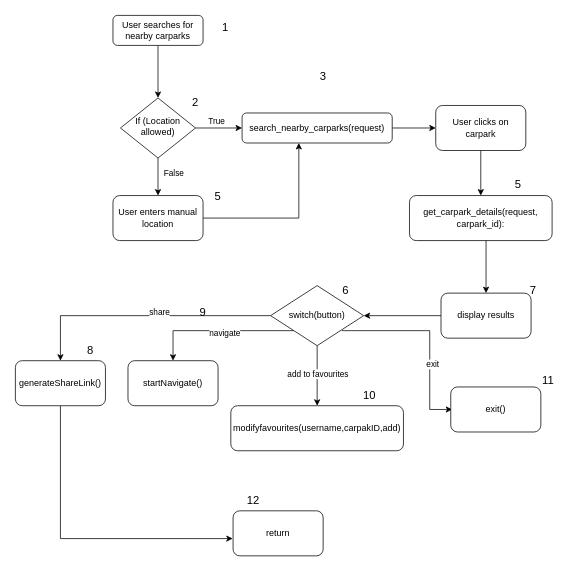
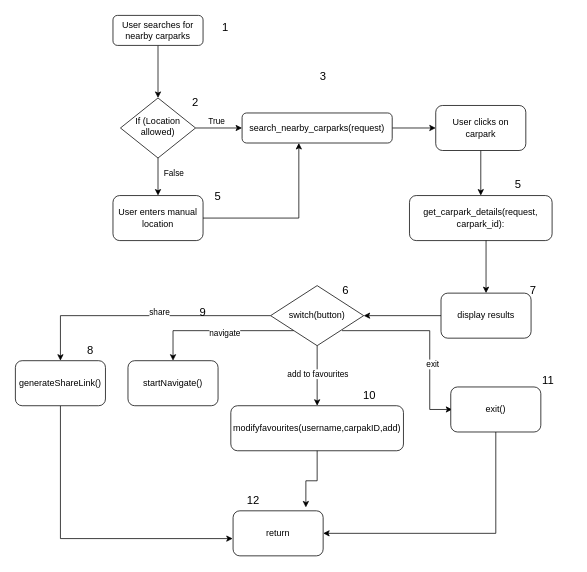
  <mxCell id="0" />
  <mxCell id="1" parent="0" />
  <mxCell id="2" style="edgeStyle=orthogonalEdgeStyle;rounded=0;orthogonalLoop=1;jettySize=auto;html=1;exitX=0.5;exitY=1;exitDx=0;exitDy=0;entryX=0.5;entryY=0;entryDx=0;entryDy=0;" parent="1" source="3" target="8" edge="1"><mxGeometry relative="1" as="geometry" /></mxCell>
  <mxCell id="3" value="User searches for nearby carparks" style="rounded=1;whiteSpace=wrap;html=1;fontSize=12;glass=0;strokeWidth=1;shadow=0;" parent="1" vertex="1"><mxGeometry x="150" y="20" width="120" height="40" as="geometry" /></mxCell>
  <mxCell id="4" style="edgeStyle=orthogonalEdgeStyle;rounded=0;orthogonalLoop=1;jettySize=auto;html=1;exitX=1;exitY=0.5;exitDx=0;exitDy=0;entryX=0;entryY=0.5;entryDx=0;entryDy=0;" parent="1" source="8" target="10" edge="1"><mxGeometry relative="1" as="geometry" /></mxCell>
  <mxCell id="5" value="True" style="edgeLabel;html=1;align=center;verticalAlign=middle;resizable=0;points=[];" parent="4" vertex="1" connectable="0"><mxGeometry x="-0.12" y="-2" relative="1" as="geometry"><mxPoint y="-12" as="offset" /></mxGeometry></mxCell>
  <mxCell id="6" style="edgeStyle=orthogonalEdgeStyle;rounded=0;orthogonalLoop=1;jettySize=auto;html=1;exitX=0.5;exitY=1;exitDx=0;exitDy=0;entryX=0.5;entryY=0;entryDx=0;entryDy=0;" parent="1" source="8" target="11" edge="1"><mxGeometry relative="1" as="geometry"><mxPoint x="210" y="250" as="targetPoint" /></mxGeometry></mxCell>
  <mxCell id="7" value="False" style="edgeLabel;html=1;align=center;verticalAlign=middle;resizable=0;points=[];" parent="6" vertex="1" connectable="0"><mxGeometry x="-0.44" y="1" relative="1" as="geometry"><mxPoint x="19" y="6" as="offset" /></mxGeometry></mxCell>
  <mxCell id="8" value="If (Location allowed)" style="rhombus;whiteSpace=wrap;html=1;shadow=0;fontFamily=Helvetica;fontSize=12;align=center;strokeWidth=1;spacing=6;spacingTop=-4;" parent="1" vertex="1"><mxGeometry x="160" y="130" width="100" height="80" as="geometry" /></mxCell>
  <mxCell id="9" style="edgeStyle=orthogonalEdgeStyle;rounded=0;orthogonalLoop=1;jettySize=auto;html=1;exitX=1;exitY=0.5;exitDx=0;exitDy=0;" parent="1" source="10" target="14" edge="1"><mxGeometry relative="1" as="geometry"><mxPoint x="550" y="170" as="targetPoint" /></mxGeometry></mxCell>
  <mxCell id="10" value="search_nearby_carparks(request)" style="rounded=1;whiteSpace=wrap;html=1;fontSize=12;glass=0;strokeWidth=1;shadow=0;" parent="1" vertex="1"><mxGeometry x="322" y="150" width="200" height="40" as="geometry" /></mxCell>
  <mxCell id="11" value="User enters manual location" style="rounded=1;whiteSpace=wrap;html=1;" parent="1" vertex="1"><mxGeometry x="150" y="260" width="120" height="60" as="geometry" /></mxCell>
  <mxCell id="12" style="edgeStyle=orthogonalEdgeStyle;rounded=0;orthogonalLoop=1;jettySize=auto;html=1;exitX=1;exitY=0.5;exitDx=0;exitDy=0;entryX=0.378;entryY=1;entryDx=0;entryDy=0;entryPerimeter=0;" parent="1" source="11" target="10" edge="1"><mxGeometry relative="1" as="geometry" /></mxCell>
  <mxCell id="13" style="edgeStyle=orthogonalEdgeStyle;rounded=0;orthogonalLoop=1;jettySize=auto;html=1;exitX=0.5;exitY=1;exitDx=0;exitDy=0;" parent="1" source="14" target="16" edge="1"><mxGeometry relative="1" as="geometry"><mxPoint x="640" y="260" as="targetPoint" /></mxGeometry></mxCell>
  <mxCell id="14" value="User clicks on carpark" style="rounded=1;whiteSpace=wrap;html=1;" parent="1" vertex="1"><mxGeometry x="580" y="140" width="120" height="60" as="geometry" /></mxCell>
  <mxCell id="15" style="edgeStyle=orthogonalEdgeStyle;rounded=0;orthogonalLoop=1;jettySize=auto;html=1;exitX=0.537;exitY=0.975;exitDx=0;exitDy=0;entryX=0.5;entryY=0;entryDx=0;entryDy=0;exitPerimeter=0;" parent="1" source="16" target="18" edge="1"><mxGeometry relative="1" as="geometry"><Array as="points" /></mxGeometry></mxCell>
  <mxCell id="16" value="get_carpark_details(request, carpark_id):" style="rounded=1;whiteSpace=wrap;html=1;" parent="1" vertex="1"><mxGeometry x="545" y="260" width="190" height="60" as="geometry" /></mxCell>
  <mxCell id="17" style="edgeStyle=orthogonalEdgeStyle;rounded=0;orthogonalLoop=1;jettySize=auto;html=1;exitX=0;exitY=0.5;exitDx=0;exitDy=0;" parent="1" source="18" target="28" edge="1"><mxGeometry relative="1" as="geometry"><mxPoint x="520" y="420" as="targetPoint" /></mxGeometry></mxCell>
  <mxCell id="18" value="display results" style="rounded=1;whiteSpace=wrap;html=1;" parent="1" vertex="1"><mxGeometry x="587" y="390" width="120" height="60" as="geometry" /></mxCell>
  <mxCell id="19" style="edgeStyle=orthogonalEdgeStyle;rounded=0;orthogonalLoop=1;jettySize=auto;html=1;exitX=0;exitY=1;exitDx=0;exitDy=0;" parent="1" source="28" target="29" edge="1"><mxGeometry relative="1" as="geometry"><mxPoint x="230" y="500" as="targetPoint" /></mxGeometry></mxCell>
  <mxCell id="20" value="navigate" style="edgeLabel;html=1;align=center;verticalAlign=middle;resizable=0;points=[];" parent="19" vertex="1" connectable="0"><mxGeometry x="-0.075" y="2" relative="1" as="geometry"><mxPoint as="offset" /></mxGeometry></mxCell>
  <mxCell id="21" style="edgeStyle=orthogonalEdgeStyle;rounded=0;orthogonalLoop=1;jettySize=auto;html=1;exitX=0.5;exitY=1;exitDx=0;exitDy=0;" parent="1" source="28" target="30" edge="1"><mxGeometry relative="1" as="geometry"><mxPoint x="422" y="500" as="targetPoint" /></mxGeometry></mxCell>
  <mxCell id="22" value="add to favourites" style="edgeLabel;html=1;align=center;verticalAlign=middle;resizable=0;points=[];" parent="21" vertex="1" connectable="0"><mxGeometry x="-0.075" relative="1" as="geometry"><mxPoint as="offset" /></mxGeometry></mxCell>
  <mxCell id="23" style="edgeStyle=orthogonalEdgeStyle;rounded=0;orthogonalLoop=1;jettySize=auto;html=1;exitX=1;exitY=1;exitDx=0;exitDy=0;" parent="1" edge="1"><mxGeometry relative="1" as="geometry"><mxPoint x="602" y="545" as="targetPoint" /><mxPoint x="455" y="440" as="sourcePoint" /><Array as="points"><mxPoint x="572" y="440" /><mxPoint x="572" y="545" /></Array></mxGeometry></mxCell>
  <mxCell id="24" value="exit" style="edgeLabel;html=1;align=center;verticalAlign=middle;resizable=0;points=[];" parent="23" vertex="1" connectable="0"><mxGeometry x="0.278" y="3" relative="1" as="geometry"><mxPoint as="offset" /></mxGeometry></mxCell>
  <mxCell id="25" style="edgeStyle=orthogonalEdgeStyle;rounded=0;orthogonalLoop=1;jettySize=auto;html=1;exitX=0;exitY=0.5;exitDx=0;exitDy=0;" parent="1" source="28" target="34" edge="1"><mxGeometry relative="1" as="geometry"><mxPoint x="90" y="510" as="targetPoint" /></mxGeometry></mxCell>
  <mxCell id="26" value="sh" style="edgeLabel;html=1;align=center;verticalAlign=middle;resizable=0;points=[];" parent="25" vertex="1" connectable="0"><mxGeometry x="-0.106" y="-3" relative="1" as="geometry"><mxPoint as="offset" /></mxGeometry></mxCell>
  <mxCell id="27" value="share" style="edgeLabel;html=1;align=center;verticalAlign=middle;resizable=0;points=[];" parent="25" vertex="1" connectable="0"><mxGeometry x="-0.123" y="-5" relative="1" as="geometry"><mxPoint as="offset" /></mxGeometry></mxCell>
  <mxCell id="28" value="switch(button)" style="rhombus;whiteSpace=wrap;html=1;" parent="1" vertex="1"><mxGeometry x="360" y="380" width="124" height="80" as="geometry" /></mxCell>
  <mxCell id="29" value="startNavigate()" style="rounded=1;whiteSpace=wrap;html=1;" parent="1" vertex="1"><mxGeometry x="170" y="480" width="120" height="60" as="geometry" /></mxCell>
  <mxCell id="30" value="modifyfavourites(username,carpakID,add)" style="rounded=1;whiteSpace=wrap;html=1;" parent="1" vertex="1"><mxGeometry x="307" y="540" width="230" height="60" as="geometry" /></mxCell>
+ <mxCell id="31" style="edgeStyle=orthogonalEdgeStyle;rounded=0;orthogonalLoop=1;jettySize=auto;html=1;exitX=0.5;exitY=1;exitDx=0;exitDy=0;entryX=1;entryY=0.5;entryDx=0;entryDy=0;" parent="1" source="32" target="35" edge="1"><mxGeometry relative="1" as="geometry" /></mxCell>
  <mxCell id="32" value="exit()" style="rounded=1;whiteSpace=wrap;html=1;" parent="1" vertex="1"><mxGeometry x="600" y="515" width="120" height="60" as="geometry" /></mxCell>
  <mxCell id="33" style="edgeStyle=orthogonalEdgeStyle;rounded=0;orthogonalLoop=1;jettySize=auto;html=1;exitX=0.5;exitY=1;exitDx=0;exitDy=0;entryX=-0.004;entryY=0.617;entryDx=0;entryDy=0;entryPerimeter=0;" parent="1" source="34" target="35" edge="1"><mxGeometry relative="1" as="geometry"><mxPoint x="80" y="720" as="targetPoint" /></mxGeometry></mxCell>
  <mxCell id="34" value="generateShareLink()" style="rounded=1;whiteSpace=wrap;html=1;" parent="1" vertex="1"><mxGeometry x="20" y="480" width="120" height="60" as="geometry" /></mxCell>
  <mxCell id="35" value="return" style="rounded=1;whiteSpace=wrap;html=1;" parent="1" vertex="1"><mxGeometry x="310" y="680" width="120" height="60" as="geometry" /></mxCell>
+ <mxCell id="36" style="edgeStyle=orthogonalEdgeStyle;rounded=0;orthogonalLoop=1;jettySize=auto;html=1;exitX=0.5;exitY=1;exitDx=0;exitDy=0;entryX=0.808;entryY=-0.075;entryDx=0;entryDy=0;entryPerimeter=0;" parent="1" source="30" target="35" edge="1"><mxGeometry relative="1" as="geometry" /></mxCell>
  <mxCell id="37" value="&lt;font style=&quot;font-size: 15px;&quot;&gt;1&lt;/font&gt;" style="text;html=1;strokeColor=none;fillColor=none;align=center;verticalAlign=middle;whiteSpace=wrap;rounded=0;" vertex="1" parent="1"><mxGeometry x="270" y="20" width="60" height="30" as="geometry" /></mxCell>
  <mxCell id="38" value="&lt;font style=&quot;font-size: 15px;&quot;&gt;2&lt;/font&gt;" style="text;html=1;strokeColor=none;fillColor=none;align=center;verticalAlign=middle;whiteSpace=wrap;rounded=0;" vertex="1" parent="1"><mxGeometry x="230" y="120" width="60" height="30" as="geometry" /></mxCell>
  <mxCell id="39" value="&lt;font style=&quot;font-size: 15px;&quot;&gt;3&lt;/font&gt;" style="text;html=1;strokeColor=none;fillColor=none;align=center;verticalAlign=middle;whiteSpace=wrap;rounded=0;" vertex="1" parent="1"><mxGeometry x="400" y="85" width="60" height="30" as="geometry" /></mxCell>
  <mxCell id="40" value="&lt;font style=&quot;font-size: 15px;&quot;&gt;5&lt;/font&gt;" style="text;html=1;strokeColor=none;fillColor=none;align=center;verticalAlign=middle;whiteSpace=wrap;rounded=0;" vertex="1" parent="1"><mxGeometry x="260" y="245" width="60" height="30" as="geometry" /></mxCell>
  <mxCell id="41" value="&lt;font style=&quot;font-size: 15px;&quot;&gt;5&lt;/font&gt;" style="text;html=1;strokeColor=none;fillColor=none;align=center;verticalAlign=middle;whiteSpace=wrap;rounded=0;" vertex="1" parent="1"><mxGeometry x="660" y="230" width="60" height="30" as="geometry" /></mxCell>
  <mxCell id="42" value="&lt;font style=&quot;font-size: 15px;&quot;&gt;7&lt;/font&gt;" style="text;html=1;strokeColor=none;fillColor=none;align=center;verticalAlign=middle;whiteSpace=wrap;rounded=0;" vertex="1" parent="1"><mxGeometry x="680" y="370" width="60" height="30" as="geometry" /></mxCell>
  <mxCell id="43" value="&lt;font style=&quot;font-size: 15px;&quot;&gt;6&lt;/font&gt;" style="text;html=1;strokeColor=none;fillColor=none;align=center;verticalAlign=middle;whiteSpace=wrap;rounded=0;" vertex="1" parent="1"><mxGeometry x="430" y="370" width="60" height="30" as="geometry" /></mxCell>
  <mxCell id="44" value="&lt;font style=&quot;font-size: 15px;&quot;&gt;8&lt;/font&gt;" style="text;html=1;strokeColor=none;fillColor=none;align=center;verticalAlign=middle;whiteSpace=wrap;rounded=0;" vertex="1" parent="1"><mxGeometry x="90" y="450" width="60" height="30" as="geometry" /></mxCell>
  <mxCell id="45" value="&lt;font style=&quot;font-size: 15px;&quot;&gt;9&lt;/font&gt;" style="text;html=1;strokeColor=none;fillColor=none;align=center;verticalAlign=middle;whiteSpace=wrap;rounded=0;" vertex="1" parent="1"><mxGeometry x="240" y="400" width="60" height="30" as="geometry" /></mxCell>
  <mxCell id="46" value="&lt;font style=&quot;font-size: 15px;&quot;&gt;10&lt;/font&gt;" style="text;html=1;strokeColor=none;fillColor=none;align=center;verticalAlign=middle;whiteSpace=wrap;rounded=0;" vertex="1" parent="1"><mxGeometry x="462" y="510" width="60" height="30" as="geometry" /></mxCell>
  <mxCell id="47" value="&lt;font style=&quot;font-size: 15px;&quot;&gt;11&lt;/font&gt;" style="text;html=1;strokeColor=none;fillColor=none;align=center;verticalAlign=middle;whiteSpace=wrap;rounded=0;" vertex="1" parent="1"><mxGeometry x="700" y="490" width="60" height="30" as="geometry" /></mxCell>
  <mxCell id="48" value="&lt;font style=&quot;font-size: 15px;&quot;&gt;12&lt;/font&gt;" style="text;html=1;strokeColor=none;fillColor=none;align=center;verticalAlign=middle;whiteSpace=wrap;rounded=0;" vertex="1" parent="1"><mxGeometry x="307" y="650" width="60" height="30" as="geometry" /></mxCell>
